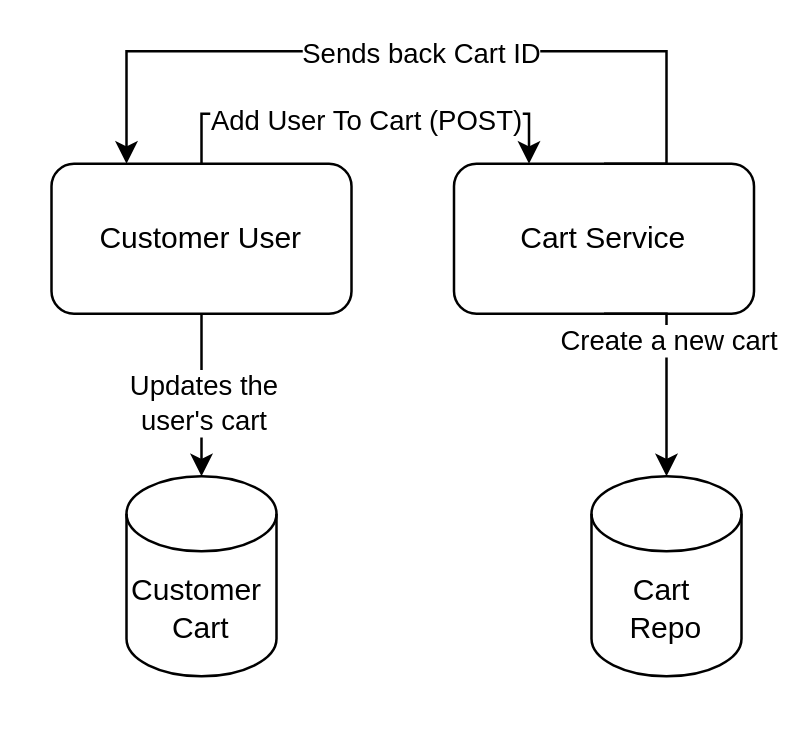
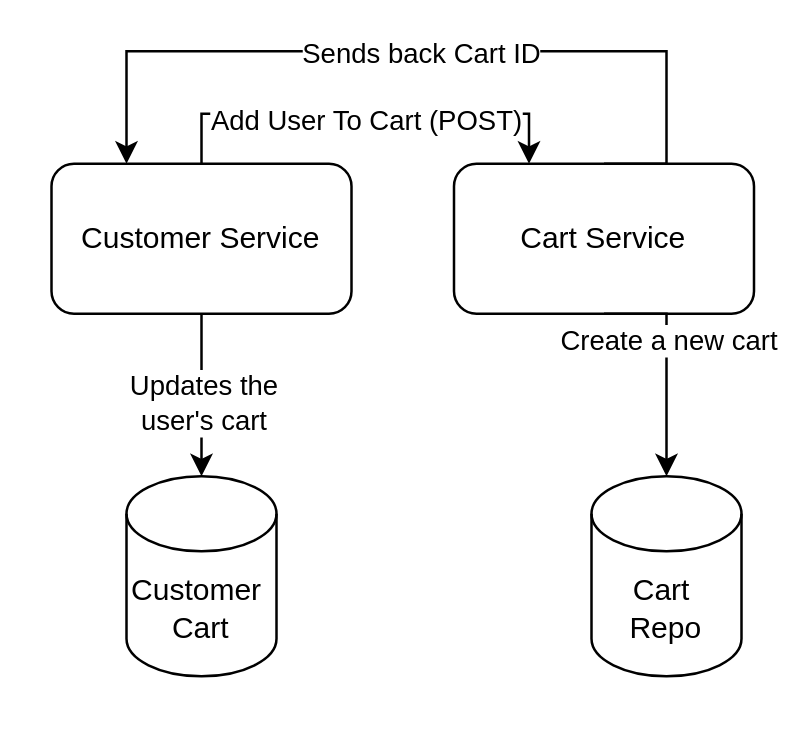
  <mxCell id="0" />
  <mxCell id="1" parent="0" />
  <mxCell id="2" style="edgeStyle=orthogonalEdgeStyle;rounded=0;orthogonalLoop=1;jettySize=auto;html=1;exitX=0.5;exitY=0;exitDx=0;exitDy=0;entryX=0.25;entryY=0;entryDx=0;entryDy=0;" edge="1" parent="1" source="4" target="7"><mxGeometry relative="1" as="geometry" /></mxCell>
  <mxCell id="3" value="Add User To Cart (POST)" style="edgeLabel;html=1;align=center;verticalAlign=middle;resizable=0;points=[];" vertex="1" connectable="0" parent="2"><mxGeometry x="-0.079" y="-2" relative="1" as="geometry"><mxPoint x="6" as="offset" /></mxGeometry></mxCell>
- <mxCell id="4" value="Customer User" style="rounded=1;whiteSpace=wrap;html=1;" vertex="1" parent="1"><mxGeometry x="20" y="65" width="120" height="60" as="geometry" /></mxCell>
+ <mxCell id="4" value="Customer Service" style="rounded=1;whiteSpace=wrap;html=1;" vertex="1" parent="1"><mxGeometry x="20" y="65" width="120" height="60" as="geometry" /></mxCell>
  <mxCell id="5" style="edgeStyle=orthogonalEdgeStyle;rounded=0;orthogonalLoop=1;jettySize=auto;html=1;exitX=0.5;exitY=0;exitDx=0;exitDy=0;entryX=0.25;entryY=0;entryDx=0;entryDy=0;" edge="1" parent="1" source="7" target="4"><mxGeometry relative="1" as="geometry"><Array as="points"><mxPoint x="266" y="20" /><mxPoint x="50" y="20" /></Array></mxGeometry></mxCell>
  <mxCell id="6" value="Sends back Cart ID" style="edgeLabel;html=1;align=center;verticalAlign=middle;resizable=0;points=[];" vertex="1" connectable="0" parent="5"><mxGeometry x="0.021" relative="1" as="geometry"><mxPoint as="offset" /></mxGeometry></mxCell>
  <mxCell id="7" value="Cart Service" style="rounded=1;whiteSpace=wrap;html=1;" vertex="1" parent="1"><mxGeometry x="181" y="65" width="120" height="60" as="geometry" /></mxCell>
  <mxCell id="8" value="Cart&amp;nbsp;&lt;div&gt;Repo&lt;/div&gt;" style="shape=cylinder3;whiteSpace=wrap;html=1;boundedLbl=1;backgroundOutline=1;size=15;" vertex="1" parent="1"><mxGeometry x="236" y="190" width="60" height="80" as="geometry" /></mxCell>
  <mxCell id="9" value="Customer&amp;nbsp;&lt;div&gt;Cart&lt;/div&gt;" style="shape=cylinder3;whiteSpace=wrap;html=1;boundedLbl=1;backgroundOutline=1;size=15;" vertex="1" parent="1"><mxGeometry x="50" y="190" width="60" height="80" as="geometry" /></mxCell>
  <mxCell id="10" style="edgeStyle=orthogonalEdgeStyle;rounded=0;orthogonalLoop=1;jettySize=auto;html=1;exitX=0.5;exitY=1;exitDx=0;exitDy=0;entryX=0.5;entryY=0;entryDx=0;entryDy=0;entryPerimeter=0;" edge="1" parent="1" source="4" target="9"><mxGeometry relative="1" as="geometry" /></mxCell>
  <mxCell id="11" value="Updates the&lt;div&gt;user's cart&lt;/div&gt;" style="edgeLabel;html=1;align=center;verticalAlign=middle;resizable=0;points=[];" vertex="1" connectable="0" parent="10"><mxGeometry x="-0.374" y="-1" relative="1" as="geometry"><mxPoint x="1" y="15" as="offset" /></mxGeometry></mxCell>
  <mxCell id="12" style="edgeStyle=orthogonalEdgeStyle;rounded=0;orthogonalLoop=1;jettySize=auto;html=1;exitX=0.5;exitY=1;exitDx=0;exitDy=0;entryX=0.5;entryY=0;entryDx=0;entryDy=0;entryPerimeter=0;" edge="1" parent="1" source="7" target="8"><mxGeometry relative="1" as="geometry"><Array as="points"><mxPoint x="266" y="170" /><mxPoint x="266" y="170" /></Array></mxGeometry></mxCell>
  <mxCell id="13" value="Create a new cart" style="edgeLabel;html=1;align=center;verticalAlign=middle;resizable=0;points=[];" vertex="1" connectable="0" parent="12"><mxGeometry x="-0.254" y="1" relative="1" as="geometry"><mxPoint x="-1" y="1" as="offset" /></mxGeometry></mxCell>
